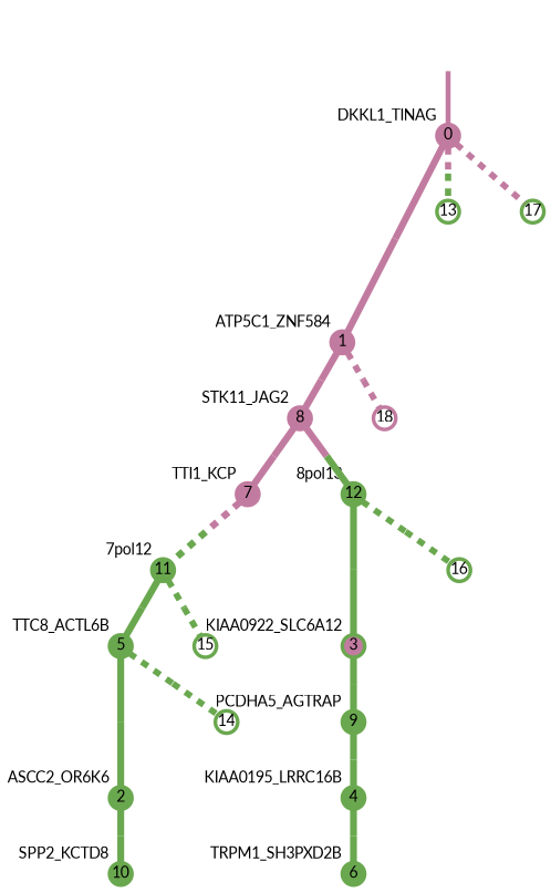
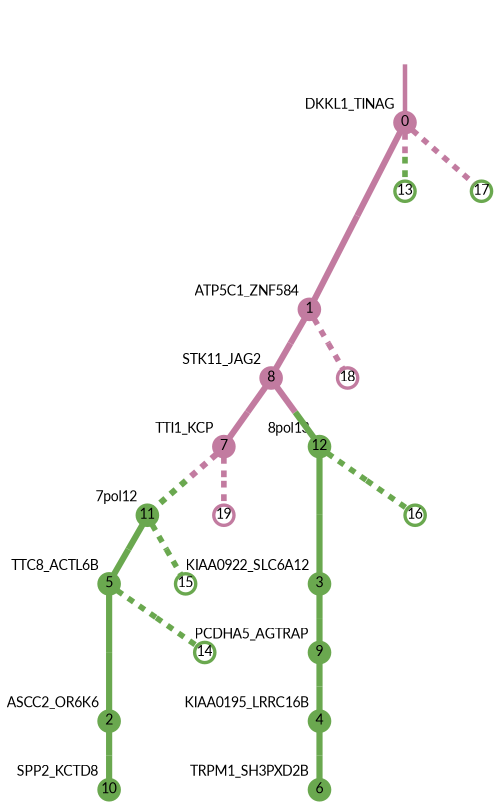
  strict digraph {
    forcelabels=true
    nodesep=0.7
    rankdir=TB
    ranksep=0.6
    splines=false
    node [color="#6aa84fff" fillcolor="#6aa84fff" fixedsize=true fontname=Lato fontsize="12pt" penwidth=3 shape=circle style=filled]
    edge [arrowsize=0 color="#6aa84fff;0.5:#6aa84fff" minlen=1.106382966041565 penwidth=5.5 style=solid]
    0 [color="#c27ba0ff" fillcolor="#c27ba0ff" height=0.25 xlabel=DKKL1_TINAG]
    1 [color="#c27ba0ff" fillcolor="#c27ba0ff" height=0.25 xlabel=ATP5C1_ZNF584]
    13 [height=0.25 style=solid]
    17 [fillcolor="#c27ba0ff" height=0.25 style=solid]
    8 [color="#c27ba0ff" fillcolor="#c27ba0ff" height=0.25 xlabel=STK11_JAG2]
    18 [color="#c27ba0ff" fillcolor="#c27ba0ff" height=0.25 style=solid]
    7 [color="#c27ba0ff" fillcolor="#c27ba0ff" height=0.25 xlabel=TTI1_KCP]
    12 [height=0.25 xlabel="8pol13"]
    11 [height=0.25 xlabel="7pol12"]
-   3 [fillcolor="#c27ba0ff" height=0.25 xlabel=KIAA0922_SLC6A12]
+   19 [color="#c27ba0ff" fillcolor="#c27ba0ff" height=0.25 style=solid]
+   3 [height=0.25 xlabel=KIAA0922_SLC6A12]
    16 [height=0.25 style=solid]
    2 [height=0.25 xlabel=ASCC2_OR6K6]
    10 [height=0.25 xlabel=SPP2_KCTD8]
    9 [height=0.25 xlabel=PCDHA5_AGTRAP]
    4 [height=0.25 xlabel=KIAA0195_LRRC16B]
    6 [height=0.25 xlabel=TRPM1_SH3PXD2B]
    5 [height=0.25 xlabel=TTC8_ACTL6B]
    14 [height=0.25 style=solid]
    15 [height=0.25 style=solid]
    normal [style=invis xlabel=DKKL1_TINAG color="" fillcolor="" fixedsize="" fontname="" fontsize="" shape=""]
    0 -> 1 [color="#c27ba0ff;0.5:#c27ba0ff" minlen=3.0]
    0 -> 13 [color="#c27ba0ff;0.5:#6aa84fff" penwidth=5 style=dashed]
    0 -> 17 [color="#c27ba0ff;0.5:#c27ba0ff" penwidth=5 style=dashed]
    1 -> 8 [color="#c27ba0ff;0.5:#c27ba0ff" minlen=1.2553191184997559]
    1 -> 18 [color="#c27ba0ff;0.5:#c27ba0ff" penwidth=5 style=dashed]
    8 -> 7 [color="#c27ba0ff;0.5:#c27ba0ff" minlen=1.3829786777496338]
    8 -> 12 [color="#c27ba0ff;0.5:#6aa84fff"]
    7 -> 11 [color="#c27ba0ff;0.5:#6aa84fff" style=dashed]
+   7 -> 19 [color="#c27ba0ff;0.5:#c27ba0ff" penwidth=5 style=dashed]
    12 -> 3 [minlen=2.446808338165283]
    12 -> 16 [penwidth=5 style=dashed]
    11 -> 5 [minlen=1.7234041690826416]
    11 -> 15 [penwidth=5 style=dashed]
    3 -> 9 [minlen=1.2553191184997559]
    2 -> 10 [minlen=1.2127659320831299]
    9 -> 4 [minlen=1.8510637283325195]
    4 -> 6 [minlen=1.5531914234161377]
    5 -> 2 [minlen=2.4893617630004883]
    5 -> 14 [penwidth=5 style=dashed]
    normal -> 0 [color="#c27ba0ff" penwidth=4 minlen=""]
  }
